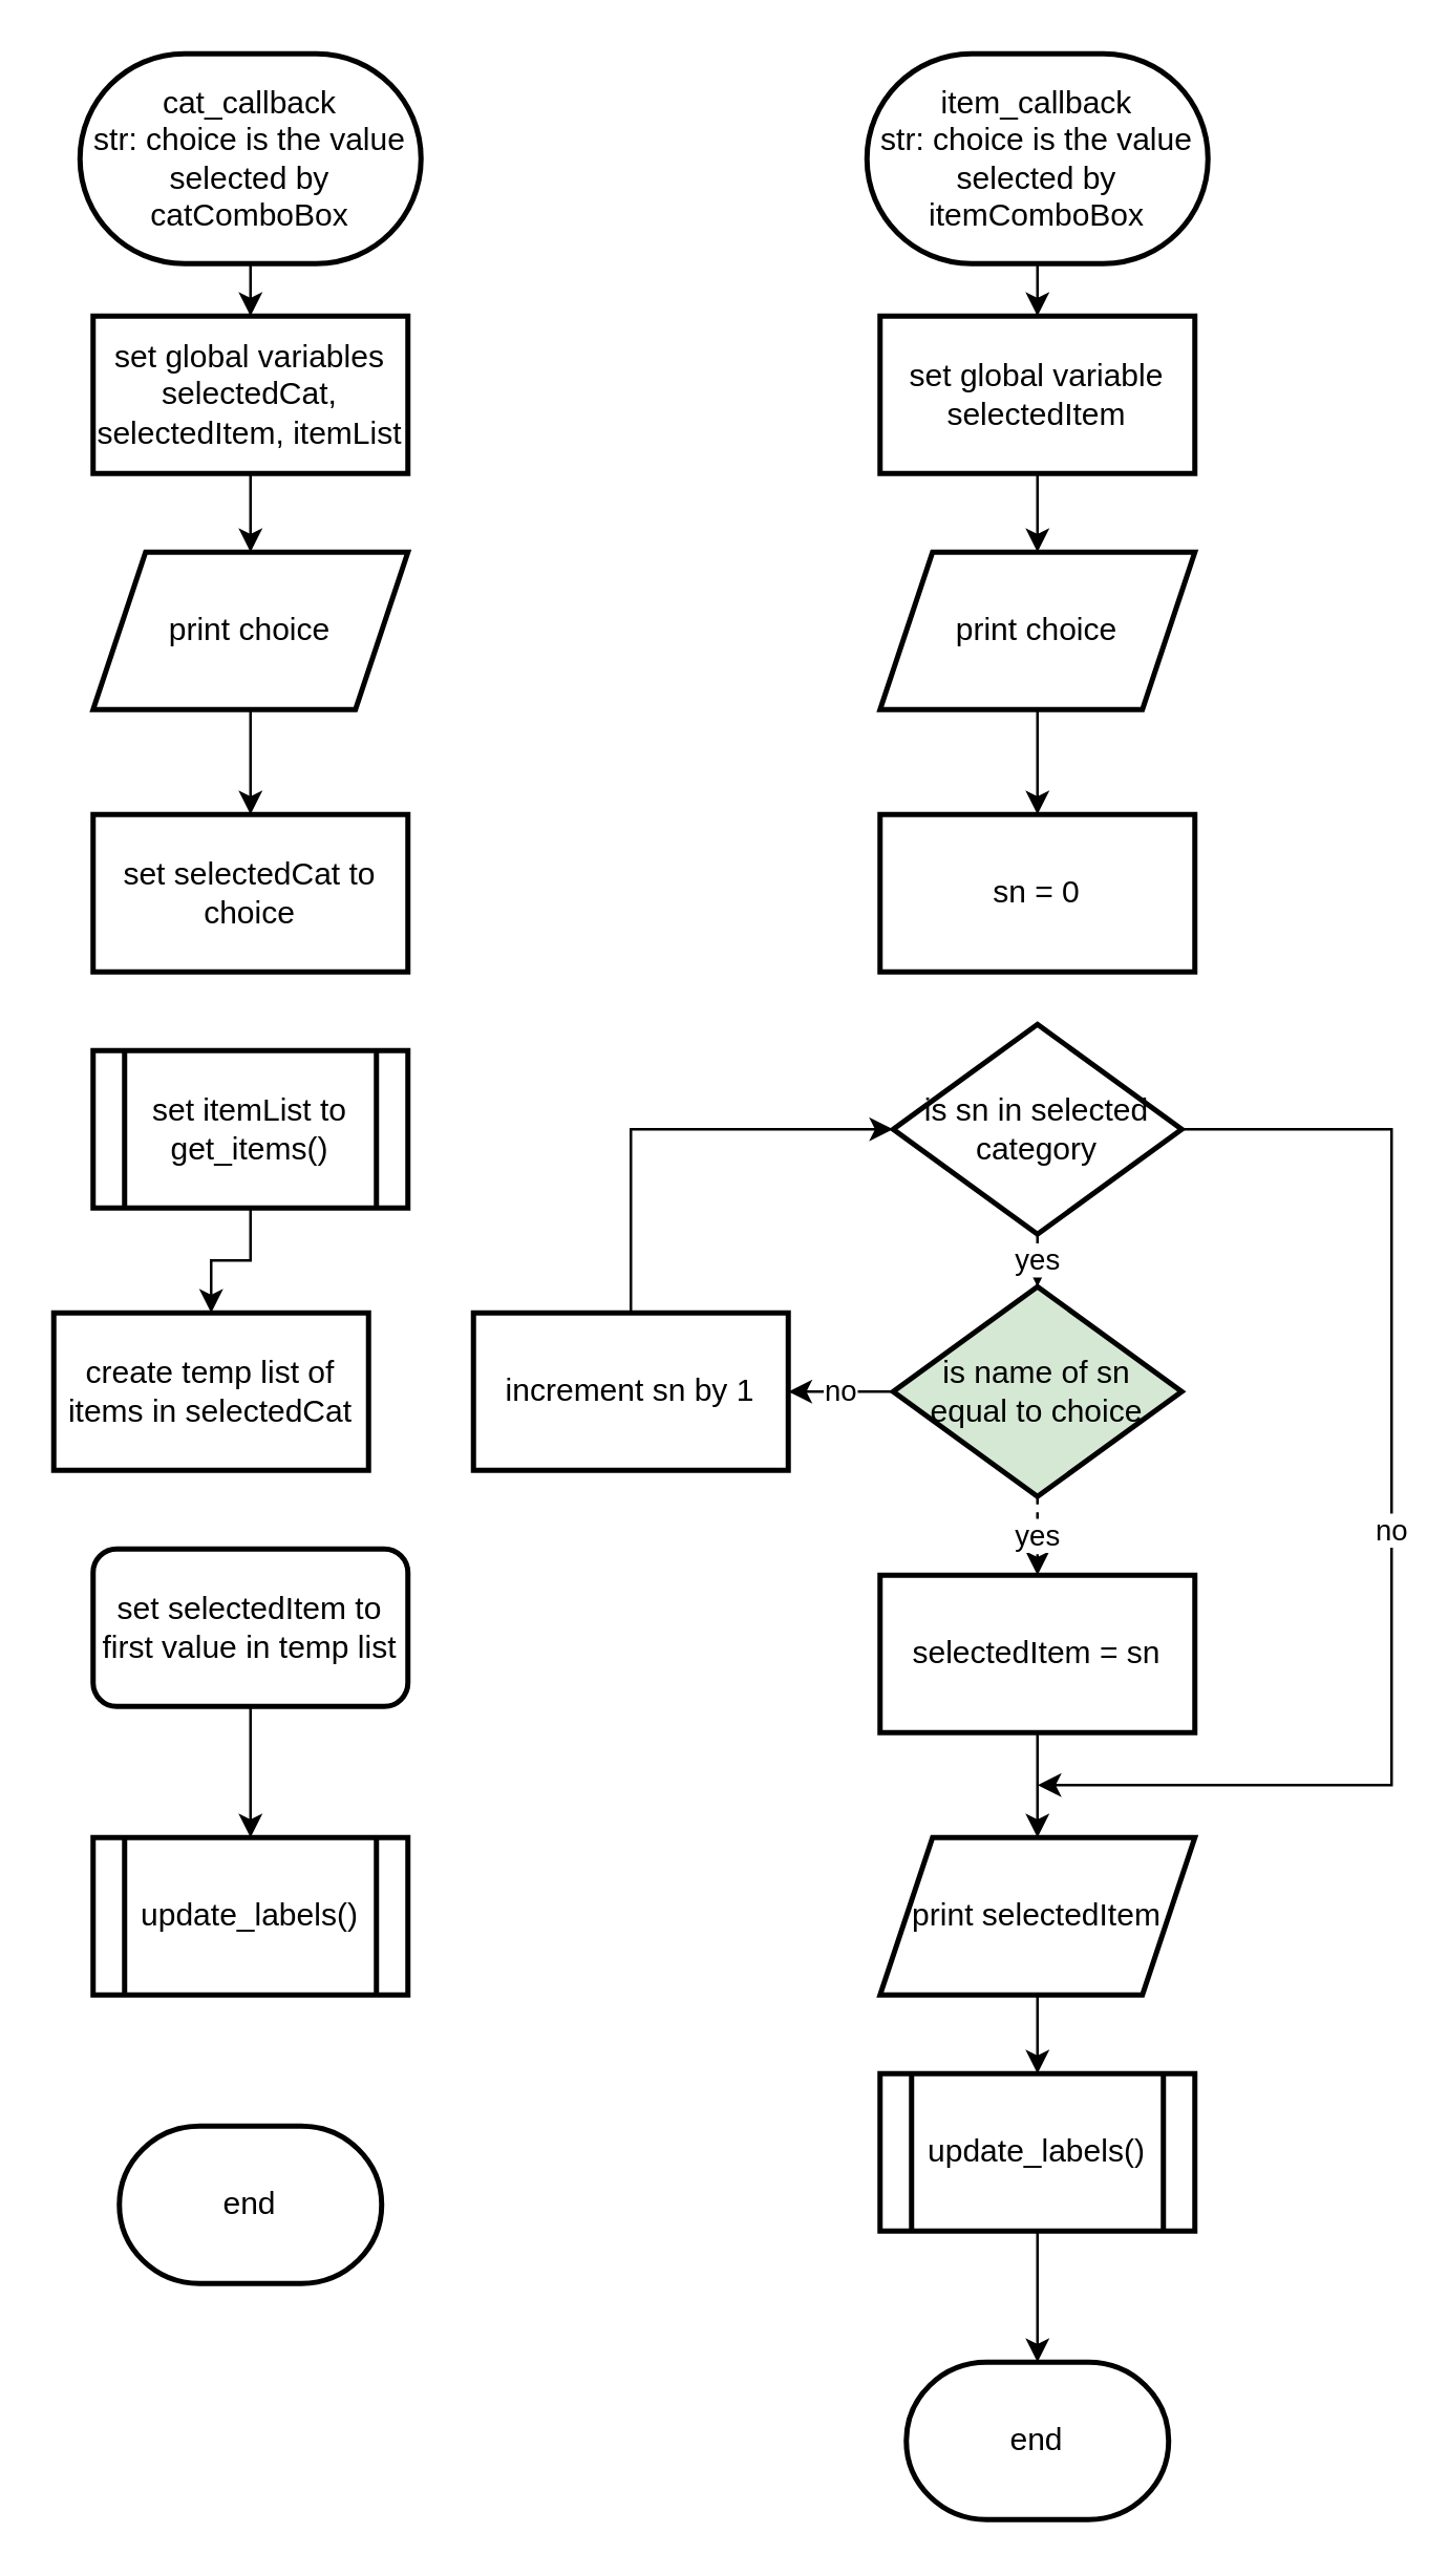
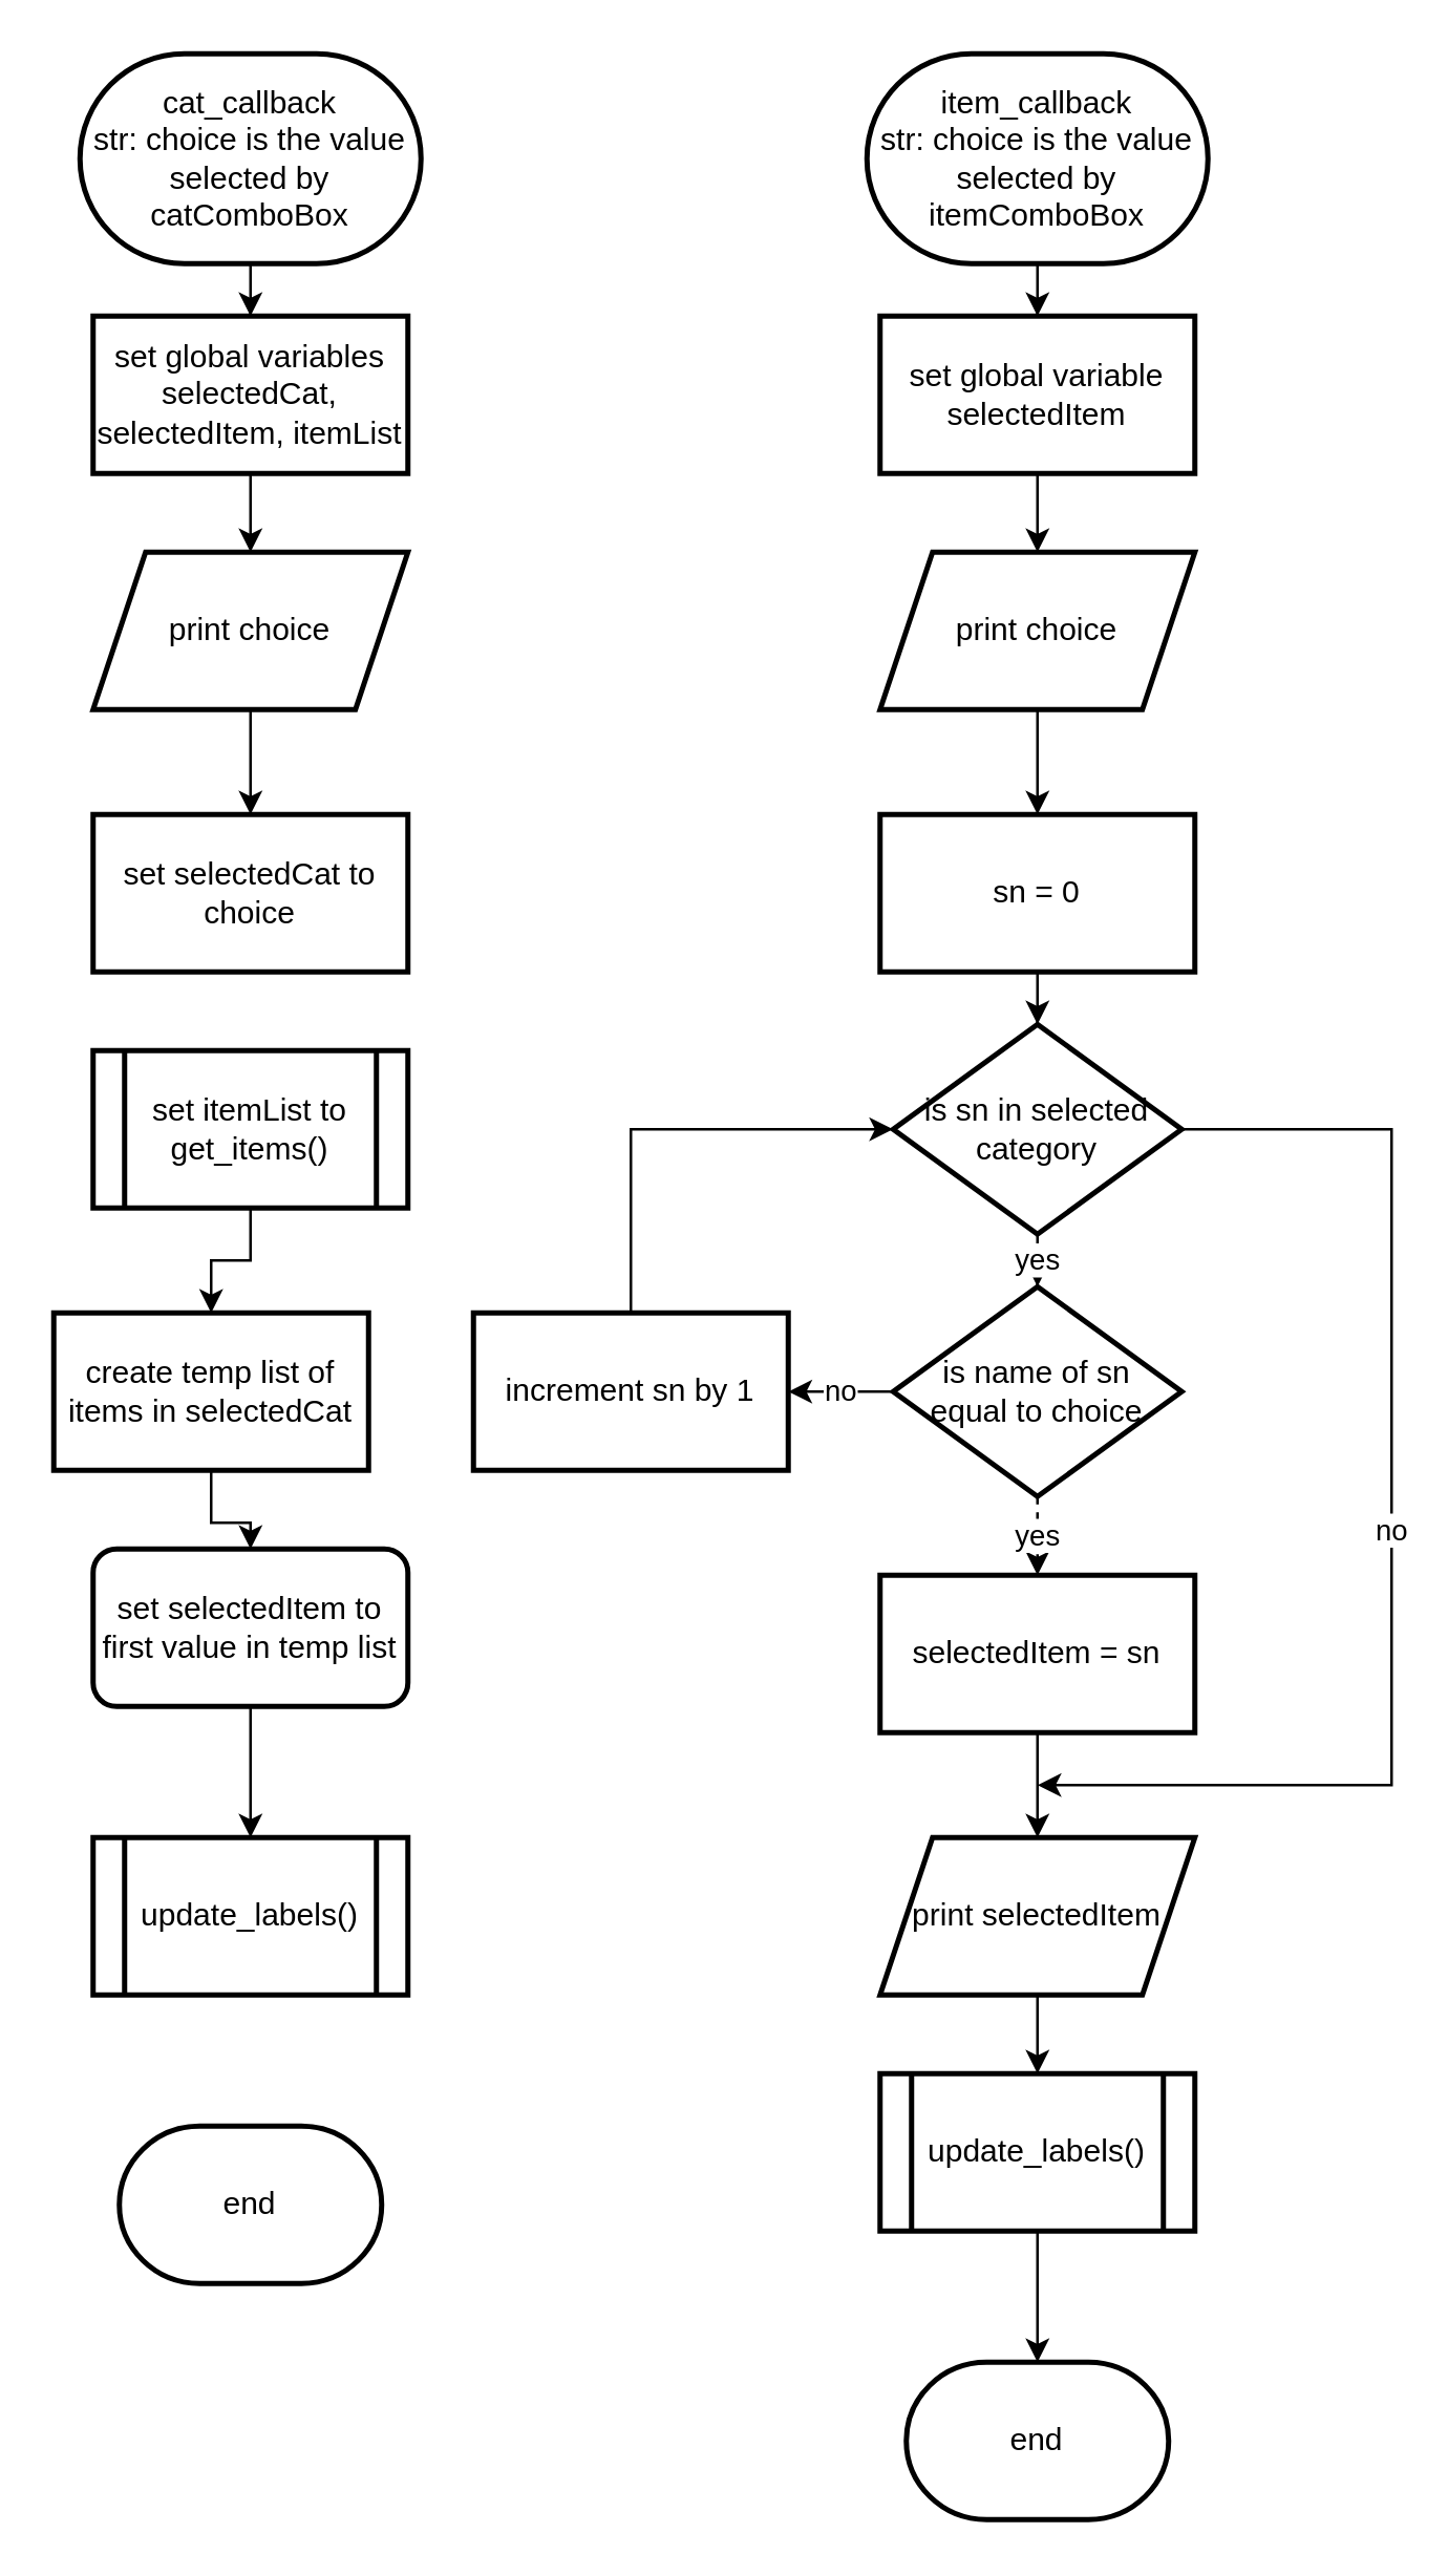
  <mxCell id="0" />
  <mxCell id="1" parent="0" />
  <mxCell id="2" value="" style="edgeStyle=orthogonalEdgeStyle;rounded=0;orthogonalLoop=1;jettySize=auto;html=1;" edge="1" parent="1" source="3" target="8"><mxGeometry relative="1" as="geometry" /></mxCell>
  <mxCell id="3" value="&lt;div&gt;cat_callback&lt;/div&gt;&lt;div&gt;str: choice is the value selected by catComboBox&lt;br&gt;&lt;/div&gt;" style="strokeWidth=2;html=1;shape=mxgraph.flowchart.terminator;whiteSpace=wrap;" vertex="1" parent="1"><mxGeometry x="30" y="20" width="130" height="80" as="geometry" /></mxCell>
  <mxCell id="4" value="end" style="strokeWidth=2;html=1;shape=mxgraph.flowchart.terminator;whiteSpace=wrap;" vertex="1" parent="1"><mxGeometry x="45" y="810" width="100" height="60" as="geometry" /></mxCell>
  <mxCell id="5" value="" style="edgeStyle=orthogonalEdgeStyle;rounded=0;orthogonalLoop=1;jettySize=auto;html=1;" edge="1" parent="1" source="6" target="9"><mxGeometry relative="1" as="geometry" /></mxCell>
  <mxCell id="6" value="&lt;div&gt;print choice&lt;br&gt;&lt;/div&gt;" style="shape=parallelogram;perimeter=parallelogramPerimeter;whiteSpace=wrap;html=1;fixedSize=1;strokeWidth=2;" vertex="1" parent="1"><mxGeometry x="35" y="210" width="120" height="60" as="geometry" /></mxCell>
  <mxCell id="7" value="" style="edgeStyle=orthogonalEdgeStyle;rounded=0;orthogonalLoop=1;jettySize=auto;html=1;" edge="1" parent="1" source="8" target="6"><mxGeometry relative="1" as="geometry" /></mxCell>
  <mxCell id="8" value="&lt;div&gt;set global variables&lt;/div&gt;&lt;div&gt;selectedCat, selectedItem, itemList&lt;br&gt;&lt;/div&gt;" style="whiteSpace=wrap;html=1;strokeWidth=2;" vertex="1" parent="1"><mxGeometry x="35" y="120" width="120" height="60" as="geometry" /></mxCell>
  <mxCell id="9" value="set selectedCat to choice" style="whiteSpace=wrap;html=1;strokeWidth=2;" vertex="1" parent="1"><mxGeometry x="35" y="310" width="120" height="60" as="geometry" /></mxCell>
  <mxCell id="10" value="" style="edgeStyle=orthogonalEdgeStyle;rounded=0;orthogonalLoop=1;jettySize=auto;html=1;" edge="1" parent="1" source="11" target="13"><mxGeometry relative="1" as="geometry" /></mxCell>
  <mxCell id="11" value="set itemList to get_items()" style="shape=process;whiteSpace=wrap;html=1;backgroundOutline=1;strokeWidth=2;" vertex="1" parent="1"><mxGeometry x="35" y="400" width="120" height="60" as="geometry" /></mxCell>
+ <mxCell id="12" value="" style="edgeStyle=orthogonalEdgeStyle;rounded=0;orthogonalLoop=1;jettySize=auto;html=1;" edge="1" parent="1" source="13" target="15"><mxGeometry relative="1" as="geometry" /></mxCell>
  <mxCell id="13" value="create temp list of items in selectedCat" style="whiteSpace=wrap;html=1;strokeWidth=2;" vertex="1" parent="1"><mxGeometry x="20" y="500" width="120" height="60" as="geometry" /></mxCell>
  <mxCell id="14" value="" style="edgeStyle=orthogonalEdgeStyle;rounded=0;orthogonalLoop=1;jettySize=auto;html=1;" edge="1" parent="1" source="15" target="16"><mxGeometry relative="1" as="geometry" /></mxCell>
  <mxCell id="15" value="set selectedItem to first value in temp list" style="whiteSpace=wrap;html=1;strokeWidth=2;rounded=1;" vertex="1" parent="1"><mxGeometry x="35" y="590" width="120" height="60" as="geometry" /></mxCell>
  <mxCell id="16" value="update_labels()" style="shape=process;whiteSpace=wrap;html=1;backgroundOutline=1;strokeWidth=2;" vertex="1" parent="1"><mxGeometry x="35" y="700" width="120" height="60" as="geometry" /></mxCell>
  <mxCell id="17" value="" style="edgeStyle=orthogonalEdgeStyle;rounded=0;orthogonalLoop=1;jettySize=auto;html=1;" edge="1" parent="1" source="18" target="23"><mxGeometry relative="1" as="geometry" /></mxCell>
  <mxCell id="18" value="&lt;div&gt;item_callback&lt;/div&gt;&lt;div&gt;str: choice is the value selected by itemComboBox&lt;br&gt;&lt;/div&gt;" style="strokeWidth=2;html=1;shape=mxgraph.flowchart.terminator;whiteSpace=wrap;" vertex="1" parent="1"><mxGeometry x="330" y="20" width="130" height="80" as="geometry" /></mxCell>
  <mxCell id="19" value="end" style="strokeWidth=2;html=1;shape=mxgraph.flowchart.terminator;whiteSpace=wrap;" vertex="1" parent="1"><mxGeometry x="345" y="900" width="100" height="60" as="geometry" /></mxCell>
  <mxCell id="20" value="" style="edgeStyle=orthogonalEdgeStyle;rounded=0;orthogonalLoop=1;jettySize=auto;html=1;" edge="1" parent="1" source="21" target="25"><mxGeometry relative="1" as="geometry" /></mxCell>
  <mxCell id="21" value="&lt;div&gt;print choice&lt;br&gt;&lt;/div&gt;" style="shape=parallelogram;perimeter=parallelogramPerimeter;whiteSpace=wrap;html=1;fixedSize=1;strokeWidth=2;" vertex="1" parent="1"><mxGeometry x="335" y="210" width="120" height="60" as="geometry" /></mxCell>
  <mxCell id="22" value="" style="edgeStyle=orthogonalEdgeStyle;rounded=0;orthogonalLoop=1;jettySize=auto;html=1;" edge="1" parent="1" source="23" target="21"><mxGeometry relative="1" as="geometry" /></mxCell>
  <mxCell id="23" value="&lt;div&gt;set global variable selectedItem&lt;br&gt;&lt;/div&gt;" style="whiteSpace=wrap;html=1;strokeWidth=2;" vertex="1" parent="1"><mxGeometry x="335" y="120" width="120" height="60" as="geometry" /></mxCell>
+ <mxCell id="24" value="" style="edgeStyle=orthogonalEdgeStyle;rounded=0;orthogonalLoop=1;jettySize=auto;html=1;" edge="1" parent="1" source="25" target="28"><mxGeometry relative="1" as="geometry" /></mxCell>
  <mxCell id="25" value="sn = 0" style="whiteSpace=wrap;html=1;strokeWidth=2;" vertex="1" parent="1"><mxGeometry x="335" y="310" width="120" height="60" as="geometry" /></mxCell>
  <mxCell id="26" value="yes" style="edgeStyle=orthogonalEdgeStyle;rounded=0;orthogonalLoop=1;jettySize=auto;html=1;" edge="1" parent="1" source="28" target="31"><mxGeometry relative="1" as="geometry" /></mxCell>
  <mxCell id="27" value="no" style="edgeStyle=orthogonalEdgeStyle;rounded=0;orthogonalLoop=1;jettySize=auto;html=1;exitX=1;exitY=0.5;exitDx=0;exitDy=0;" edge="1" parent="1" source="28"><mxGeometry relative="1" as="geometry"><mxPoint x="395" y="680" as="targetPoint" /><mxPoint x="460" y="430" as="sourcePoint" /><Array as="points"><mxPoint x="530" y="430" /><mxPoint x="530" y="680" /></Array></mxGeometry></mxCell>
  <mxCell id="28" value="&lt;div&gt;is sn in selected&lt;/div&gt;&lt;div&gt;category&lt;br&gt;&lt;/div&gt;" style="rhombus;whiteSpace=wrap;html=1;strokeWidth=2;" vertex="1" parent="1"><mxGeometry x="340" y="390" width="110" height="80" as="geometry" /></mxCell>
  <mxCell id="29" value="yes" style="edgeStyle=orthogonalEdgeStyle;rounded=0;orthogonalLoop=1;jettySize=auto;html=1;dashed=1;" edge="1" parent="1" source="31" target="33"><mxGeometry relative="1" as="geometry" /></mxCell>
  <mxCell id="30" value="&lt;div&gt;no&lt;/div&gt;" style="edgeStyle=orthogonalEdgeStyle;rounded=0;orthogonalLoop=1;jettySize=auto;html=1;" edge="1" parent="1" source="31" target="39"><mxGeometry relative="1" as="geometry" /></mxCell>
- <mxCell id="31" value="&lt;div&gt;is name of sn&lt;/div&gt;&lt;div&gt;equal to choice&lt;br&gt;&lt;/div&gt;" style="rhombus;whiteSpace=wrap;html=1;strokeWidth=2;fillColor=#d5e8d4;" vertex="1" parent="1"><mxGeometry x="340" y="490" width="110" height="80" as="geometry" /></mxCell>
+ <mxCell id="31" value="&lt;div&gt;is name of sn&lt;/div&gt;&lt;div&gt;equal to choice&lt;br&gt;&lt;/div&gt;" style="rhombus;whiteSpace=wrap;html=1;strokeWidth=2;" vertex="1" parent="1"><mxGeometry x="340" y="490" width="110" height="80" as="geometry" /></mxCell>
  <mxCell id="32" value="" style="edgeStyle=orthogonalEdgeStyle;rounded=0;orthogonalLoop=1;jettySize=auto;html=1;" edge="1" parent="1" source="33" target="35"><mxGeometry relative="1" as="geometry" /></mxCell>
  <mxCell id="33" value="selectedItem = sn" style="whiteSpace=wrap;html=1;strokeWidth=2;" vertex="1" parent="1"><mxGeometry x="335" y="600" width="120" height="60" as="geometry" /></mxCell>
  <mxCell id="34" value="" style="edgeStyle=orthogonalEdgeStyle;rounded=0;orthogonalLoop=1;jettySize=auto;html=1;" edge="1" parent="1" source="35" target="37"><mxGeometry relative="1" as="geometry" /></mxCell>
  <mxCell id="35" value="print selectedItem" style="shape=parallelogram;perimeter=parallelogramPerimeter;whiteSpace=wrap;html=1;fixedSize=1;strokeWidth=2;" vertex="1" parent="1"><mxGeometry x="335" y="700" width="120" height="60" as="geometry" /></mxCell>
  <mxCell id="36" value="" style="edgeStyle=orthogonalEdgeStyle;rounded=0;orthogonalLoop=1;jettySize=auto;html=1;" edge="1" parent="1" source="37" target="19"><mxGeometry relative="1" as="geometry" /></mxCell>
  <mxCell id="37" value="update_labels()" style="shape=process;whiteSpace=wrap;html=1;backgroundOutline=1;strokeWidth=2;" vertex="1" parent="1"><mxGeometry x="335" y="790" width="120" height="60" as="geometry" /></mxCell>
  <mxCell id="38" style="edgeStyle=orthogonalEdgeStyle;rounded=0;orthogonalLoop=1;jettySize=auto;html=1;entryX=0;entryY=0.5;entryDx=0;entryDy=0;" edge="1" parent="1" source="39" target="28"><mxGeometry relative="1" as="geometry"><mxPoint x="310" y="430" as="targetPoint" /><Array as="points"><mxPoint x="240" y="430" /></Array></mxGeometry></mxCell>
  <mxCell id="39" value="increment sn by 1" style="whiteSpace=wrap;html=1;strokeWidth=2;" vertex="1" parent="1"><mxGeometry x="180" y="500" width="120" height="60" as="geometry" /></mxCell>
